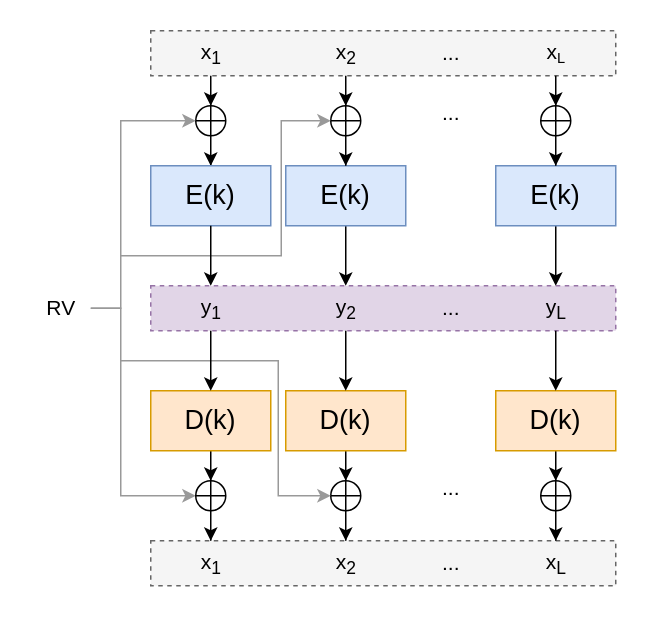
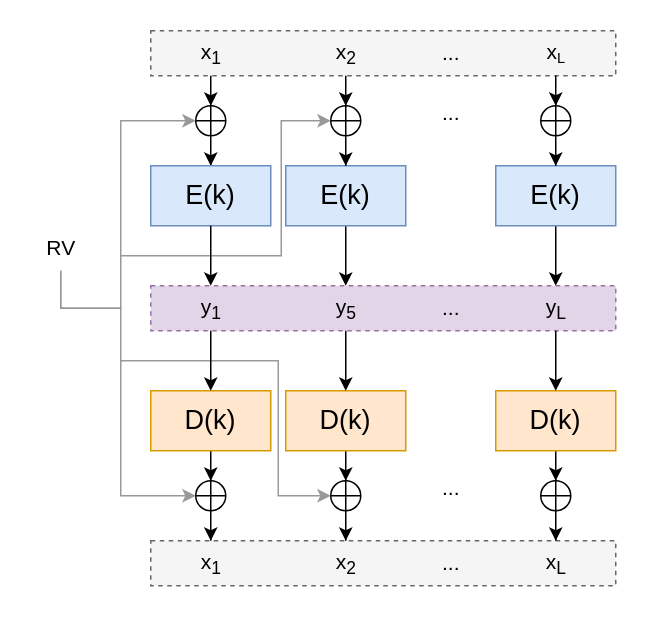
  <mxCell id="0" />
  <mxCell id="1" parent="0" />
  <mxCell id="2" style="edgeStyle=orthogonalEdgeStyle;rounded=0;orthogonalLoop=1;jettySize=auto;html=1;entryX=0.5;entryY=0;entryDx=0;entryDy=0;fontSize=14;" parent="1" source="3" target="7" edge="1"><mxGeometry relative="1" as="geometry" /></mxCell>
  <mxCell id="3" value="" style="shape=orEllipse;perimeter=ellipsePerimeter;whiteSpace=wrap;html=1;backgroundOutline=1;fontSize=14;fillColor=default;" parent="1" vertex="1"><mxGeometry x="130" y="70" width="20" height="20" as="geometry" /></mxCell>
  <mxCell id="4" value="" style="rounded=0;whiteSpace=wrap;html=1;fontSize=14;fillColor=#e1d5e7;strokeColor=#9673a6;dashed=1;" parent="1" vertex="1"><mxGeometry x="100" y="190" width="310" height="30" as="geometry" /></mxCell>
  <mxCell id="5" value="" style="rounded=0;whiteSpace=wrap;html=1;fontSize=14;fillColor=#f5f5f5;strokeColor=#666666;dashed=1;fontColor=#333333;" parent="1" vertex="1"><mxGeometry x="100" y="360" width="310" height="30" as="geometry" /></mxCell>
  <mxCell id="6" value="" style="rounded=0;whiteSpace=wrap;html=1;fontSize=14;fillColor=#f5f5f5;strokeColor=#666666;dashed=1;fontColor=#333333;" parent="1" vertex="1"><mxGeometry x="100" y="20" width="310" height="30" as="geometry" /></mxCell>
  <mxCell id="7" value="&lt;span style=&quot;font-size: 18px;&quot;&gt;E(k)&lt;/span&gt;" style="rounded=0;whiteSpace=wrap;html=1;fillColor=#dae8fc;strokeColor=#6c8ebf;" parent="1" vertex="1"><mxGeometry x="100" y="110" width="80" height="40" as="geometry" /></mxCell>
  <mxCell id="8" style="edgeStyle=orthogonalEdgeStyle;rounded=0;orthogonalLoop=1;jettySize=auto;html=1;entryX=0.5;entryY=0;entryDx=0;entryDy=0;fontSize=14;" parent="1" source="9" target="44" edge="1"><mxGeometry relative="1" as="geometry" /></mxCell>
  <mxCell id="9" value="&lt;span style=&quot;font-size: 18px;&quot;&gt;D(k)&lt;/span&gt;" style="rounded=0;whiteSpace=wrap;html=1;fillColor=#ffe6cc;strokeColor=#d79b00;" parent="1" vertex="1"><mxGeometry x="100" y="260" width="80" height="40" as="geometry" /></mxCell>
  <mxCell id="10" style="edgeStyle=orthogonalEdgeStyle;rounded=0;orthogonalLoop=1;jettySize=auto;html=1;entryX=0.5;entryY=0;entryDx=0;entryDy=0;fontSize=14;" parent="1" source="11" target="3" edge="1"><mxGeometry relative="1" as="geometry" /></mxCell>
  <mxCell id="11" value="x&lt;sub&gt;1&lt;/sub&gt;" style="text;html=1;align=center;verticalAlign=middle;resizable=0;points=[];autosize=1;strokeColor=none;fillColor=none;fontSize=14;" parent="1" vertex="1"><mxGeometry x="120" y="20" width="40" height="30" as="geometry" /></mxCell>
  <mxCell id="12" value="y&lt;sub&gt;1&lt;/sub&gt;" style="text;html=1;align=center;verticalAlign=middle;resizable=0;points=[];autosize=1;strokeColor=none;fillColor=none;fontSize=14;" parent="1" vertex="1"><mxGeometry x="120" y="190" width="40" height="30" as="geometry" /></mxCell>
  <mxCell id="13" value="x&lt;sub&gt;1&lt;/sub&gt;" style="text;html=1;align=center;verticalAlign=middle;resizable=0;points=[];autosize=1;strokeColor=none;fillColor=none;fontSize=14;" parent="1" vertex="1"><mxGeometry x="120" y="360" width="40" height="30" as="geometry" /></mxCell>
  <mxCell id="14" style="edgeStyle=orthogonalEdgeStyle;rounded=0;orthogonalLoop=1;jettySize=auto;html=1;fontSize=14;" parent="1" source="15" target="21" edge="1"><mxGeometry relative="1" as="geometry"><mxPoint x="230" y="190" as="targetPoint" /></mxGeometry></mxCell>
  <mxCell id="15" value="&lt;span style=&quot;font-size: 18px;&quot;&gt;E(k)&lt;/span&gt;" style="rounded=0;whiteSpace=wrap;html=1;fillColor=#dae8fc;strokeColor=#6c8ebf;" parent="1" vertex="1"><mxGeometry x="190" y="110" width="80" height="40" as="geometry" /></mxCell>
  <mxCell id="16" style="edgeStyle=orthogonalEdgeStyle;rounded=0;orthogonalLoop=1;jettySize=auto;html=1;entryX=0.5;entryY=0;entryDx=0;entryDy=0;fontSize=14;" parent="1" source="17" target="46" edge="1"><mxGeometry relative="1" as="geometry" /></mxCell>
  <mxCell id="17" value="&lt;span style=&quot;font-size: 18px;&quot;&gt;D(k)&lt;/span&gt;" style="rounded=0;whiteSpace=wrap;html=1;fillColor=#ffe6cc;strokeColor=#d79b00;" parent="1" vertex="1"><mxGeometry x="190" y="260" width="80" height="40" as="geometry" /></mxCell>
  <mxCell id="18" style="edgeStyle=orthogonalEdgeStyle;rounded=0;orthogonalLoop=1;jettySize=auto;html=1;entryX=0.5;entryY=0;entryDx=0;entryDy=0;fontSize=14;" parent="1" source="21" target="17" edge="1"><mxGeometry relative="1" as="geometry"><mxPoint x="230" y="230" as="sourcePoint" /></mxGeometry></mxCell>
  <mxCell id="19" style="edgeStyle=orthogonalEdgeStyle;rounded=0;orthogonalLoop=1;jettySize=auto;html=1;entryX=0.5;entryY=0;entryDx=0;entryDy=0;fontSize=14;" parent="1" source="20" target="39" edge="1"><mxGeometry relative="1" as="geometry" /></mxCell>
  <mxCell id="20" value="x&lt;sub&gt;2&lt;/sub&gt;" style="text;html=1;align=center;verticalAlign=middle;resizable=0;points=[];autosize=1;strokeColor=none;fillColor=none;fontSize=14;" parent="1" vertex="1"><mxGeometry x="210" y="20" width="40" height="30" as="geometry" /></mxCell>
- <mxCell id="21" value="y&lt;sub&gt;2&lt;/sub&gt;" style="text;html=1;align=center;verticalAlign=middle;resizable=0;points=[];autosize=1;strokeColor=none;fillColor=none;fontSize=14;" parent="1" vertex="1"><mxGeometry x="210" y="190" width="40" height="30" as="geometry" /></mxCell>
+ <mxCell id="21" value="y&lt;sub&gt;5&lt;/sub&gt;" style="text;html=1;align=center;verticalAlign=middle;resizable=0;points=[];autosize=1;strokeColor=none;fillColor=none;fontSize=14;" parent="1" vertex="1"><mxGeometry x="210" y="190" width="40" height="30" as="geometry" /></mxCell>
  <mxCell id="22" value="x&lt;sub&gt;2&lt;/sub&gt;" style="text;html=1;align=center;verticalAlign=middle;resizable=0;points=[];autosize=1;strokeColor=none;fillColor=none;fontSize=14;" parent="1" vertex="1"><mxGeometry x="210" y="360" width="40" height="30" as="geometry" /></mxCell>
  <mxCell id="23" style="edgeStyle=orthogonalEdgeStyle;rounded=0;orthogonalLoop=1;jettySize=auto;html=1;fontSize=14;" parent="1" source="24" target="30" edge="1"><mxGeometry relative="1" as="geometry"><mxPoint x="370" y="190" as="targetPoint" /></mxGeometry></mxCell>
  <mxCell id="24" value="&lt;span style=&quot;font-size: 18px;&quot;&gt;E(k)&lt;/span&gt;" style="rounded=0;whiteSpace=wrap;html=1;fillColor=#dae8fc;strokeColor=#6c8ebf;" parent="1" vertex="1"><mxGeometry x="330" y="110" width="80" height="40" as="geometry" /></mxCell>
  <mxCell id="25" style="edgeStyle=orthogonalEdgeStyle;rounded=0;orthogonalLoop=1;jettySize=auto;html=1;entryX=0.5;entryY=0;entryDx=0;entryDy=0;fontSize=14;" parent="1" source="26" target="48" edge="1"><mxGeometry relative="1" as="geometry" /></mxCell>
  <mxCell id="26" value="&lt;span style=&quot;font-size: 18px;&quot;&gt;D(k)&lt;/span&gt;" style="rounded=0;whiteSpace=wrap;html=1;fillColor=#ffe6cc;strokeColor=#d79b00;" parent="1" vertex="1"><mxGeometry x="330" y="260" width="80" height="40" as="geometry" /></mxCell>
  <mxCell id="27" style="edgeStyle=orthogonalEdgeStyle;rounded=0;orthogonalLoop=1;jettySize=auto;html=1;entryX=0.5;entryY=0;entryDx=0;entryDy=0;fontSize=14;" parent="1" source="30" target="26" edge="1"><mxGeometry relative="1" as="geometry"><mxPoint x="370" y="230" as="sourcePoint" /></mxGeometry></mxCell>
  <mxCell id="28" style="edgeStyle=orthogonalEdgeStyle;rounded=0;orthogonalLoop=1;jettySize=auto;html=1;entryX=0.5;entryY=0;entryDx=0;entryDy=0;fontSize=14;" parent="1" source="29" target="41" edge="1"><mxGeometry relative="1" as="geometry" /></mxCell>
  <mxCell id="29" value="x&lt;span style=&quot;font-size: 11.667px;&quot;&gt;&lt;sub&gt;L&lt;/sub&gt;&lt;/span&gt;" style="text;html=1;align=center;verticalAlign=middle;resizable=0;points=[];autosize=1;strokeColor=none;fillColor=none;fontSize=14;" parent="1" vertex="1"><mxGeometry x="350" y="20" width="40" height="30" as="geometry" /></mxCell>
  <mxCell id="30" value="y&lt;sub&gt;L&lt;/sub&gt;" style="text;html=1;align=center;verticalAlign=middle;resizable=0;points=[];autosize=1;strokeColor=none;fillColor=none;fontSize=14;" parent="1" vertex="1"><mxGeometry x="350" y="190" width="40" height="30" as="geometry" /></mxCell>
  <mxCell id="31" value="x&lt;sub&gt;L&lt;/sub&gt;" style="text;html=1;align=center;verticalAlign=middle;resizable=0;points=[];autosize=1;strokeColor=none;fillColor=none;fontSize=14;" parent="1" vertex="1"><mxGeometry x="350" y="360" width="40" height="30" as="geometry" /></mxCell>
  <mxCell id="32" value="..." style="text;html=1;align=center;verticalAlign=middle;resizable=0;points=[];autosize=1;strokeColor=none;fillColor=none;fontSize=14;" parent="1" vertex="1"><mxGeometry x="280" y="190" width="40" height="30" as="geometry" /></mxCell>
  <mxCell id="33" value="..." style="text;html=1;align=center;verticalAlign=middle;resizable=0;points=[];autosize=1;strokeColor=none;fillColor=none;fontSize=14;" parent="1" vertex="1"><mxGeometry x="280" y="20" width="40" height="30" as="geometry" /></mxCell>
  <mxCell id="34" value="..." style="text;html=1;align=center;verticalAlign=middle;resizable=0;points=[];autosize=1;strokeColor=none;fillColor=none;fontSize=14;" parent="1" vertex="1"><mxGeometry x="280" y="360" width="40" height="30" as="geometry" /></mxCell>
  <mxCell id="35" style="edgeStyle=orthogonalEdgeStyle;rounded=0;orthogonalLoop=1;jettySize=auto;html=1;entryX=0;entryY=0.5;entryDx=0;entryDy=0;fontSize=14;strokeColor=#999999;" parent="1" source="37" target="3" edge="1"><mxGeometry relative="1" as="geometry"><Array as="points"><mxPoint x="80" y="205" /><mxPoint x="80" y="80" /></Array></mxGeometry></mxCell>
  <mxCell id="36" style="edgeStyle=orthogonalEdgeStyle;rounded=0;orthogonalLoop=1;jettySize=auto;html=1;entryX=0;entryY=0.5;entryDx=0;entryDy=0;fontSize=14;strokeColor=#999999;" parent="1" source="37" target="44" edge="1"><mxGeometry relative="1" as="geometry"><Array as="points"><mxPoint x="80" y="205" /><mxPoint x="80" y="330" /></Array></mxGeometry></mxCell>
- <mxCell id="37" value="RV" style="text;html=1;align=center;verticalAlign=middle;resizable=0;points=[];autosize=1;strokeColor=none;fillColor=none;fontSize=14;" parent="1" vertex="1"><mxGeometry x="20" y="190" width="40" height="30" as="geometry" /></mxCell>
+ <mxCell id="37" value="RV" style="text;html=1;align=center;verticalAlign=middle;resizable=0;points=[];autosize=1;strokeColor=none;fillColor=none;fontSize=14;" parent="1" vertex="1"><mxGeometry x="20" y="150" width="40" height="30" as="geometry" /></mxCell>
  <mxCell id="38" style="edgeStyle=orthogonalEdgeStyle;rounded=0;orthogonalLoop=1;jettySize=auto;html=1;entryX=0.5;entryY=0;entryDx=0;entryDy=0;fontSize=14;" parent="1" source="39" target="15" edge="1"><mxGeometry relative="1" as="geometry" /></mxCell>
  <mxCell id="39" value="" style="shape=orEllipse;perimeter=ellipsePerimeter;whiteSpace=wrap;html=1;backgroundOutline=1;fontSize=14;fillColor=default;" parent="1" vertex="1"><mxGeometry x="220" y="70" width="20" height="20" as="geometry" /></mxCell>
  <mxCell id="40" style="edgeStyle=orthogonalEdgeStyle;rounded=0;orthogonalLoop=1;jettySize=auto;html=1;entryX=0.5;entryY=0;entryDx=0;entryDy=0;fontSize=14;" parent="1" source="41" target="24" edge="1"><mxGeometry relative="1" as="geometry" /></mxCell>
  <mxCell id="41" value="" style="shape=orEllipse;perimeter=ellipsePerimeter;whiteSpace=wrap;html=1;backgroundOutline=1;fontSize=14;fillColor=default;" parent="1" vertex="1"><mxGeometry x="360" y="70" width="20" height="20" as="geometry" /></mxCell>
  <mxCell id="42" value="..." style="text;html=1;align=center;verticalAlign=middle;resizable=0;points=[];autosize=1;strokeColor=none;fillColor=none;fontSize=14;" parent="1" vertex="1"><mxGeometry x="280" y="60" width="40" height="30" as="geometry" /></mxCell>
  <mxCell id="43" style="edgeStyle=orthogonalEdgeStyle;rounded=0;orthogonalLoop=1;jettySize=auto;html=1;fontSize=14;" parent="1" source="44" target="13" edge="1"><mxGeometry relative="1" as="geometry" /></mxCell>
  <mxCell id="44" value="" style="shape=orEllipse;perimeter=ellipsePerimeter;whiteSpace=wrap;html=1;backgroundOutline=1;fontSize=14;fillColor=default;" parent="1" vertex="1"><mxGeometry x="130" y="320" width="20" height="20" as="geometry" /></mxCell>
  <mxCell id="45" style="edgeStyle=orthogonalEdgeStyle;rounded=0;orthogonalLoop=1;jettySize=auto;html=1;fontSize=14;" parent="1" source="46" target="22" edge="1"><mxGeometry relative="1" as="geometry" /></mxCell>
  <mxCell id="46" value="" style="shape=orEllipse;perimeter=ellipsePerimeter;whiteSpace=wrap;html=1;backgroundOutline=1;fontSize=14;fillColor=default;" parent="1" vertex="1"><mxGeometry x="220" y="320" width="20" height="20" as="geometry" /></mxCell>
  <mxCell id="47" style="edgeStyle=orthogonalEdgeStyle;rounded=0;orthogonalLoop=1;jettySize=auto;html=1;fontSize=14;" parent="1" source="48" target="31" edge="1"><mxGeometry relative="1" as="geometry" /></mxCell>
  <mxCell id="48" value="" style="shape=orEllipse;perimeter=ellipsePerimeter;whiteSpace=wrap;html=1;backgroundOutline=1;fontSize=14;fillColor=default;" parent="1" vertex="1"><mxGeometry x="360" y="320" width="20" height="20" as="geometry" /></mxCell>
  <mxCell id="49" value="..." style="text;html=1;align=center;verticalAlign=middle;resizable=0;points=[];autosize=1;strokeColor=none;fillColor=none;fontSize=14;" parent="1" vertex="1"><mxGeometry x="280" y="310" width="40" height="30" as="geometry" /></mxCell>
  <mxCell id="50" style="edgeStyle=orthogonalEdgeStyle;rounded=0;orthogonalLoop=1;jettySize=auto;html=1;entryX=0;entryY=0.5;entryDx=0;entryDy=0;fontSize=14;strokeColor=#999999;" parent="1" target="39" edge="1"><mxGeometry relative="1" as="geometry"><Array as="points"><mxPoint x="80" y="170" /><mxPoint x="187" y="170" /><mxPoint x="187" y="80" /></Array><mxPoint x="80" y="170" as="sourcePoint" /><mxPoint x="220" y="84" as="targetPoint" /></mxGeometry></mxCell>
  <mxCell id="51" style="edgeStyle=orthogonalEdgeStyle;rounded=0;orthogonalLoop=1;jettySize=auto;html=1;entryX=0;entryY=0.5;entryDx=0;entryDy=0;fontSize=14;strokeColor=#999999;" parent="1" target="46" edge="1"><mxGeometry relative="1" as="geometry"><Array as="points"><mxPoint x="80" y="240" /><mxPoint x="185" y="240" /><mxPoint x="185" y="330" /></Array><mxPoint x="80" y="240" as="sourcePoint" /><mxPoint x="215" y="330" as="targetPoint" /></mxGeometry></mxCell>
  <mxCell id="52" style="edgeStyle=orthogonalEdgeStyle;rounded=0;orthogonalLoop=1;jettySize=auto;html=1;entryX=0.5;entryY=0;entryDx=0;entryDy=0;fontSize=14;" parent="1" source="12" target="9" edge="1"><mxGeometry relative="1" as="geometry"><mxPoint x="140" y="230" as="sourcePoint" /></mxGeometry></mxCell>
  <mxCell id="53" style="edgeStyle=orthogonalEdgeStyle;rounded=0;orthogonalLoop=1;jettySize=auto;html=1;fontSize=14;" parent="1" source="7" target="12" edge="1"><mxGeometry relative="1" as="geometry"><mxPoint x="140" y="190" as="targetPoint" /></mxGeometry></mxCell>
